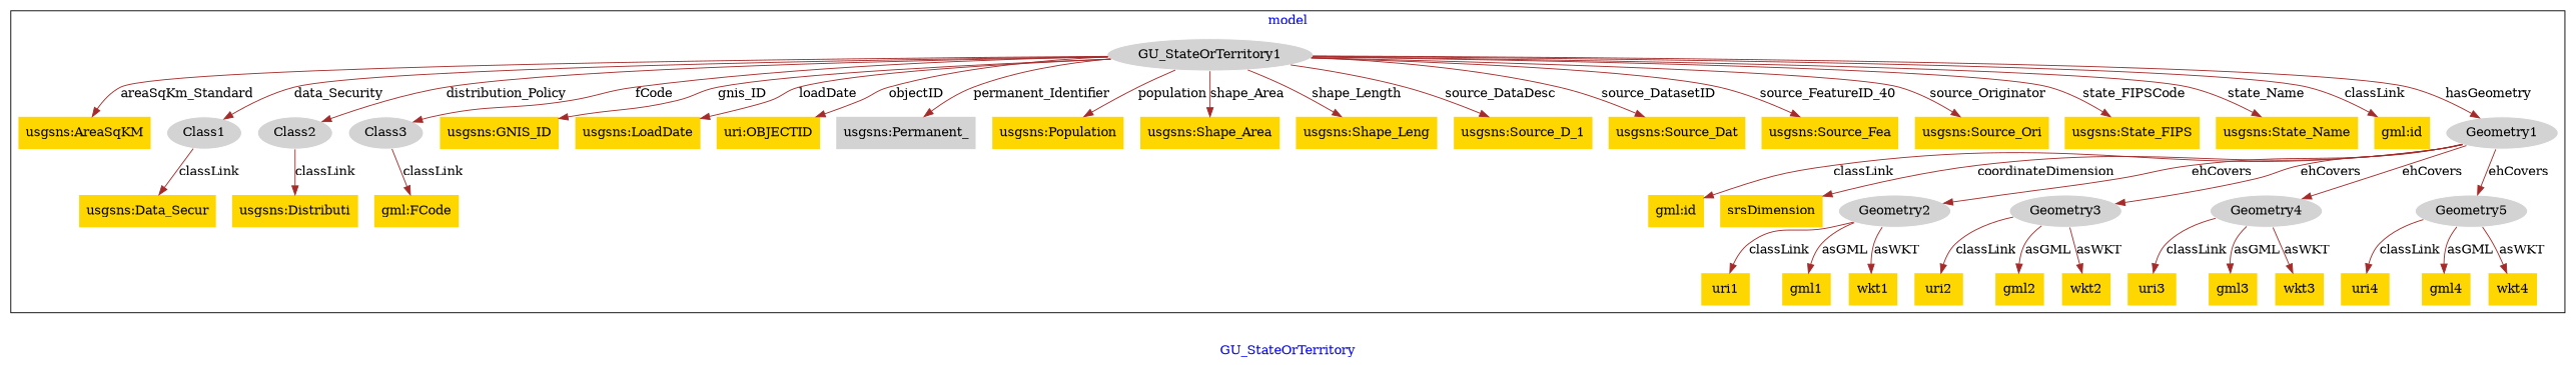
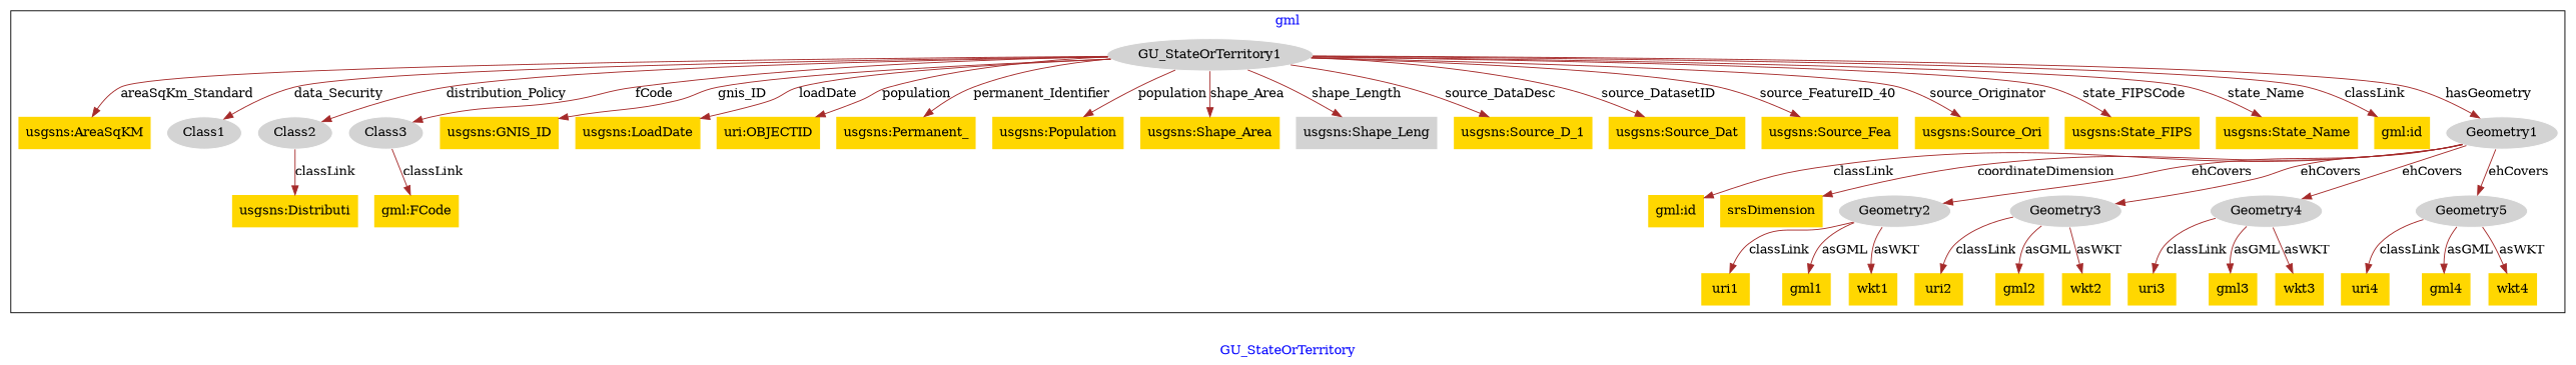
  digraph {
    fontcolor=blue
    label=GU_StateOrTerritory
    remincross=true
    node [fillcolor=gold style=filled shape=plaintext]
    edge [color=brown fontcolor=black]
    n1 [color=white fillcolor=lightgray label=GU_StateOrTerritory1 shape=""]
    n2 [label="usgsns:AreaSqKM"]
    n3 [color=white fillcolor=lightgray label=Class1 shape=""]
    n4 [color=white fillcolor=lightgray label=Class2 shape=""]
    n5 [color=white fillcolor=lightgray label=Class3 shape=""]
    n6 [label="usgsns:GNIS_ID"]
    n7 [label="usgsns:LoadDate"]
    n8 [label="uri:OBJECTID"]
-   n9 [fillcolor=lightgray label="usgsns:Permanent_"]
+   n9 [label="usgsns:Permanent_"]
    n10 [label="usgsns:Population"]
    n11 [label="usgsns:Shape_Area"]
-   n12 [label="usgsns:Shape_Leng"]
+   n12 [fillcolor=lightgray label="usgsns:Shape_Leng"]
    n13 [label="usgsns:Source_D_1"]
    n14 [label="usgsns:Source_Dat"]
    n15 [label="usgsns:Source_Fea"]
    n16 [label="usgsns:Source_Ori"]
    n17 [label="usgsns:State_FIPS"]
    n18 [label="usgsns:State_Name"]
    n19 [label="gml:id"]
    n20 [color=white fillcolor=lightgray label=Geometry1 shape=""]
    n21 [label="gml:id"]
    n22 [label=srsDimension]
    n23 [color=white fillcolor=lightgray label=Geometry2 shape=""]
    n24 [color=white fillcolor=lightgray label=Geometry3 shape=""]
    n25 [color=white fillcolor=lightgray label=Geometry4 shape=""]
    n26 [color=white fillcolor=lightgray label=Geometry5 shape=""]
    n27 [label=uri1]
    n28 [label=gml1]
    n29 [label=wkt1]
    n30 [label=uri2]
    n31 [label=gml2]
    n32 [label=wkt2]
    n33 [label=uri3]
    n34 [label=gml3]
    n35 [label=wkt3]
    n36 [label=uri4]
    n37 [label=gml4]
    n38 [label=wkt4]
-   n39 [label="usgsns:Data_Secur"]
    n40 [label="usgsns:Distributi"]
    n41 [label="gml:FCode"]
    subgraph cluster_1 {
-     label=model
+     label=gml
      n1
      n2
      n3
      n4
      n5
      n6
      n7
      n8
      n9
      n10
      n11
      n12
      n13
      n14
      n15
      n16
      n17
      n18
      n19
      n20
      n21
      n22
      n23
      n24
      n25
      n26
      n27
      n28
      n29
      n30
      n31
      n32
      n33
      n34
      n35
      n36
      n37
      n38
-     n39
      n40
      n41
    }
    n1 -> n2 [label=areaSqKm_Standard]
    n1 -> n3 [label=data_Security]
    n1 -> n4 [label=distribution_Policy]
    n1 -> n5 [label=fCode]
    n1 -> n6 [label=gnis_ID]
    n1 -> n7 [label=loadDate]
-   n1 -> n8 [label=objectID]
+   n1 -> n8 [label=population]
    n1 -> n9 [label=permanent_Identifier]
    n1 -> n10 [label=population]
    n1 -> n11 [label=shape_Area]
    n1 -> n12 [label=shape_Length]
    n1 -> n13 [label=source_DataDesc]
    n1 -> n14 [label=source_DatasetID]
    n1 -> n15 [label=source_FeatureID_40]
    n1 -> n16 [label=source_Originator]
    n1 -> n17 [label=state_FIPSCode]
    n1 -> n18 [label=state_Name]
    n1 -> n19 [label=classLink]
    n1 -> n20 [label=hasGeometry]
-   n3 -> n39 [label=classLink]
    n4 -> n40 [label=classLink]
    n5 -> n41 [label=classLink]
    n20 -> n21 [label=classLink]
    n20 -> n22 [label=coordinateDimension]
    n20 -> n23 [label=ehCovers]
    n20 -> n24 [label=ehCovers]
    n20 -> n25 [label=ehCovers]
    n20 -> n26 [label=ehCovers]
    n23 -> n27 [label=classLink]
    n23 -> n28 [label=asGML]
    n23 -> n29 [label=asWKT]
    n24 -> n30 [label=classLink]
    n24 -> n31 [label=asGML]
    n24 -> n32 [label=asWKT]
    n25 -> n33 [label=classLink]
    n25 -> n34 [label=asGML]
    n25 -> n35 [label=asWKT]
    n26 -> n36 [label=classLink]
    n26 -> n37 [label=asGML]
    n26 -> n38 [label=asWKT]
  }
